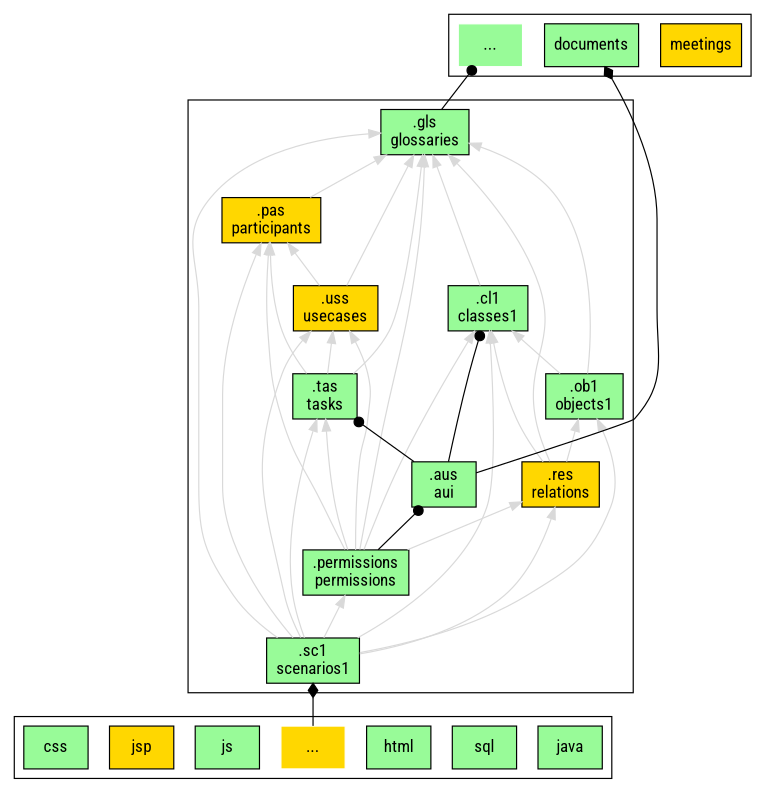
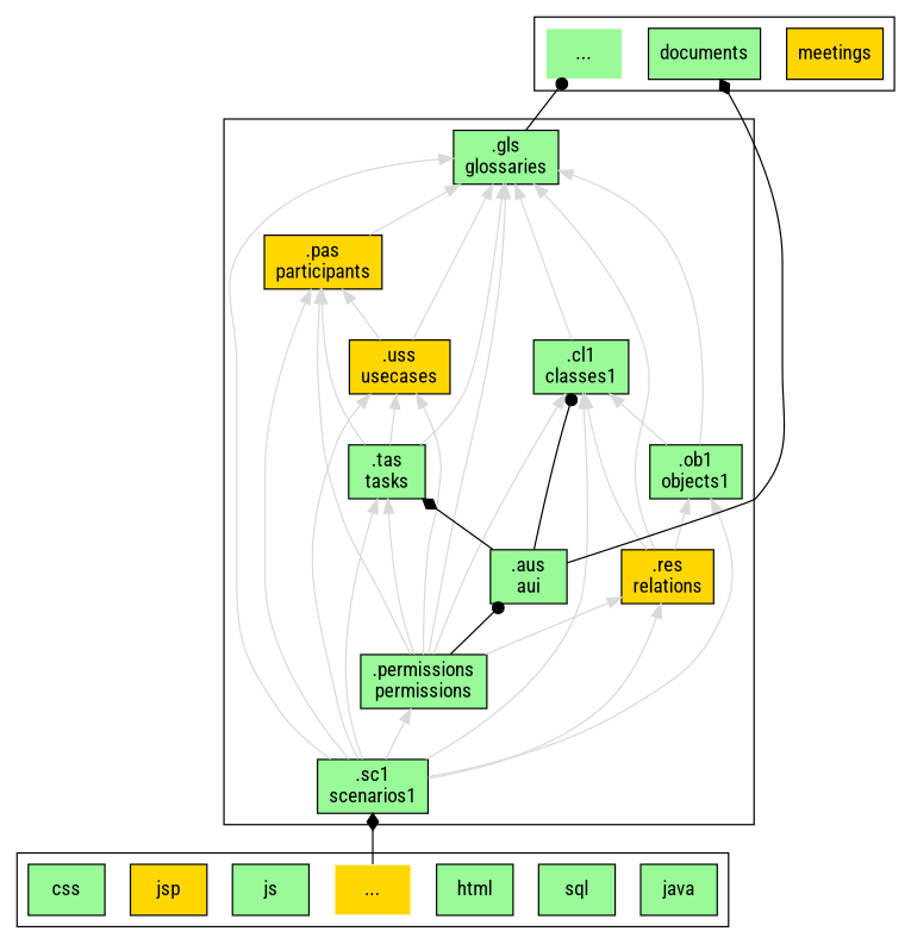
  digraph {
    compound=true
    fontname="Roboto Condensed"
    rankdir=BT
    node [fillcolor=palegreen fontname="Roboto Condensed" shape=box style=filled]
    edge [fontname="Roboto Condensed" color=grey85 penwidth=1]
    meetings [fillcolor=gold]
    n2 [color=white label="..."]
    documents
    n4 [label=".gls\nglossaries" penwidth=1]
    n5 [label=".cl1\nclasses1" penwidth=1]
    n6 [label=".ob1\nobjects1" penwidth=1]
    n7 [label=".sc1\nscenarios1" penwidth=1]
    n8 [fillcolor=gold label=".uss\nusecases" penwidth=1]
    n9 [label=".permissions\npermissions" penwidth=1]
    n10 [fillcolor=gold label=".res\nrelations" penwidth=1]
    n11 [label=".tas\ntasks" penwidth=1]
    n12 [fillcolor=gold label=".pas\nparticipants" penwidth=1]
    n13 [label=".aus\naui" penwidth=1]
    java
    sql
    html
    n17 [color=white fillcolor=gold label="..."]
    js
    jsp [fillcolor=gold]
    css
    subgraph cluster_1 {
      meetings
      n2
      documents
    }
    subgraph cluster_2 {
      n4
      n5
      n6
      n7
      n8
      n9
      n10
      n11
      n12
      n13
    }
    subgraph cluster_3 {
      java
      sql
      html
      n17
      js
      jsp
      css
    }
    n4 -> n2 [arrowhead=dot color="" penwidth=""]
    n5 -> n4
    n6 -> n4
    n6 -> n5
    n7 -> n4
    n7 -> n5
    n7 -> n6
    n7 -> n8
    n7 -> n9
    n7 -> n10
    n7 -> n11
    n7 -> n12
    n8 -> n4
    n8 -> n12
    n9 -> n4
    n9 -> n5
    n9 -> n8
    n9 -> n10
    n9 -> n11
    n9 -> n12
    n9 -> n13 [arrowhead=dot color=black]
    n10 -> n4
    n10 -> n5
    n10 -> n6
    n11 -> n4
    n11 -> n8
    n11 -> n12
    n12 -> n4
    n13 -> documents [arrowhead=diamond color=black]
    n13 -> n5 [arrowhead=dot color=black]
-   n13 -> n11 [arrowhead=dot color=black]
+   n13 -> n11 [arrowhead=diamond color=black]
    n17 -> n7 [arrowhead=diamond color="" penwidth=""]
  }
